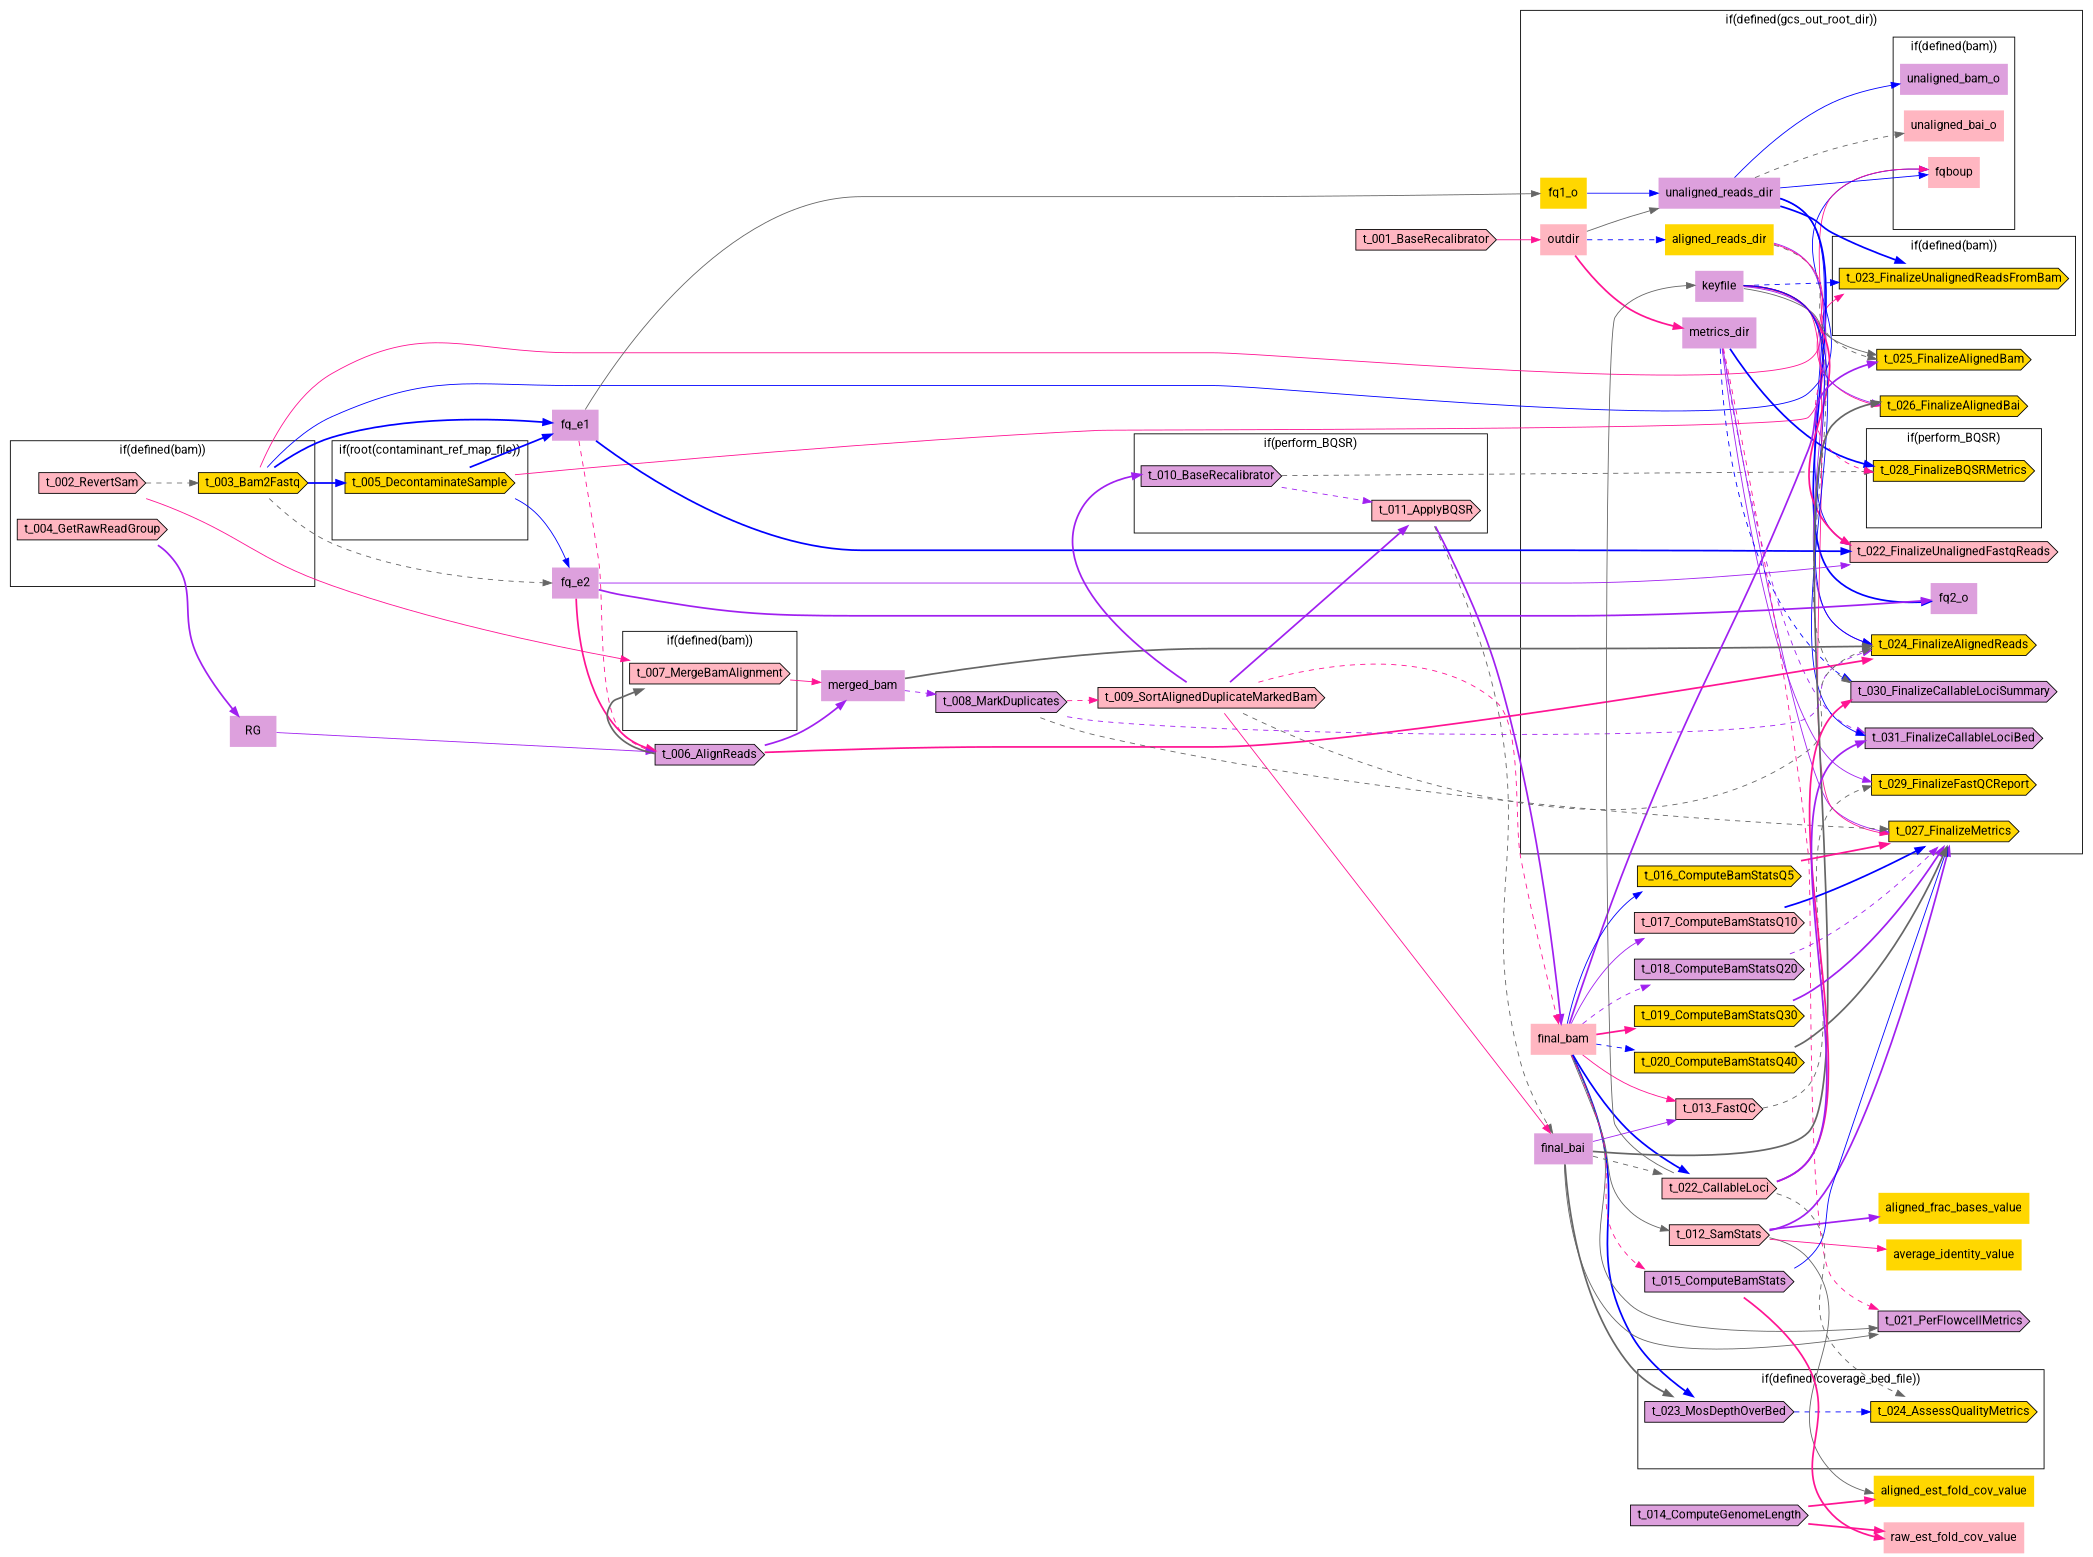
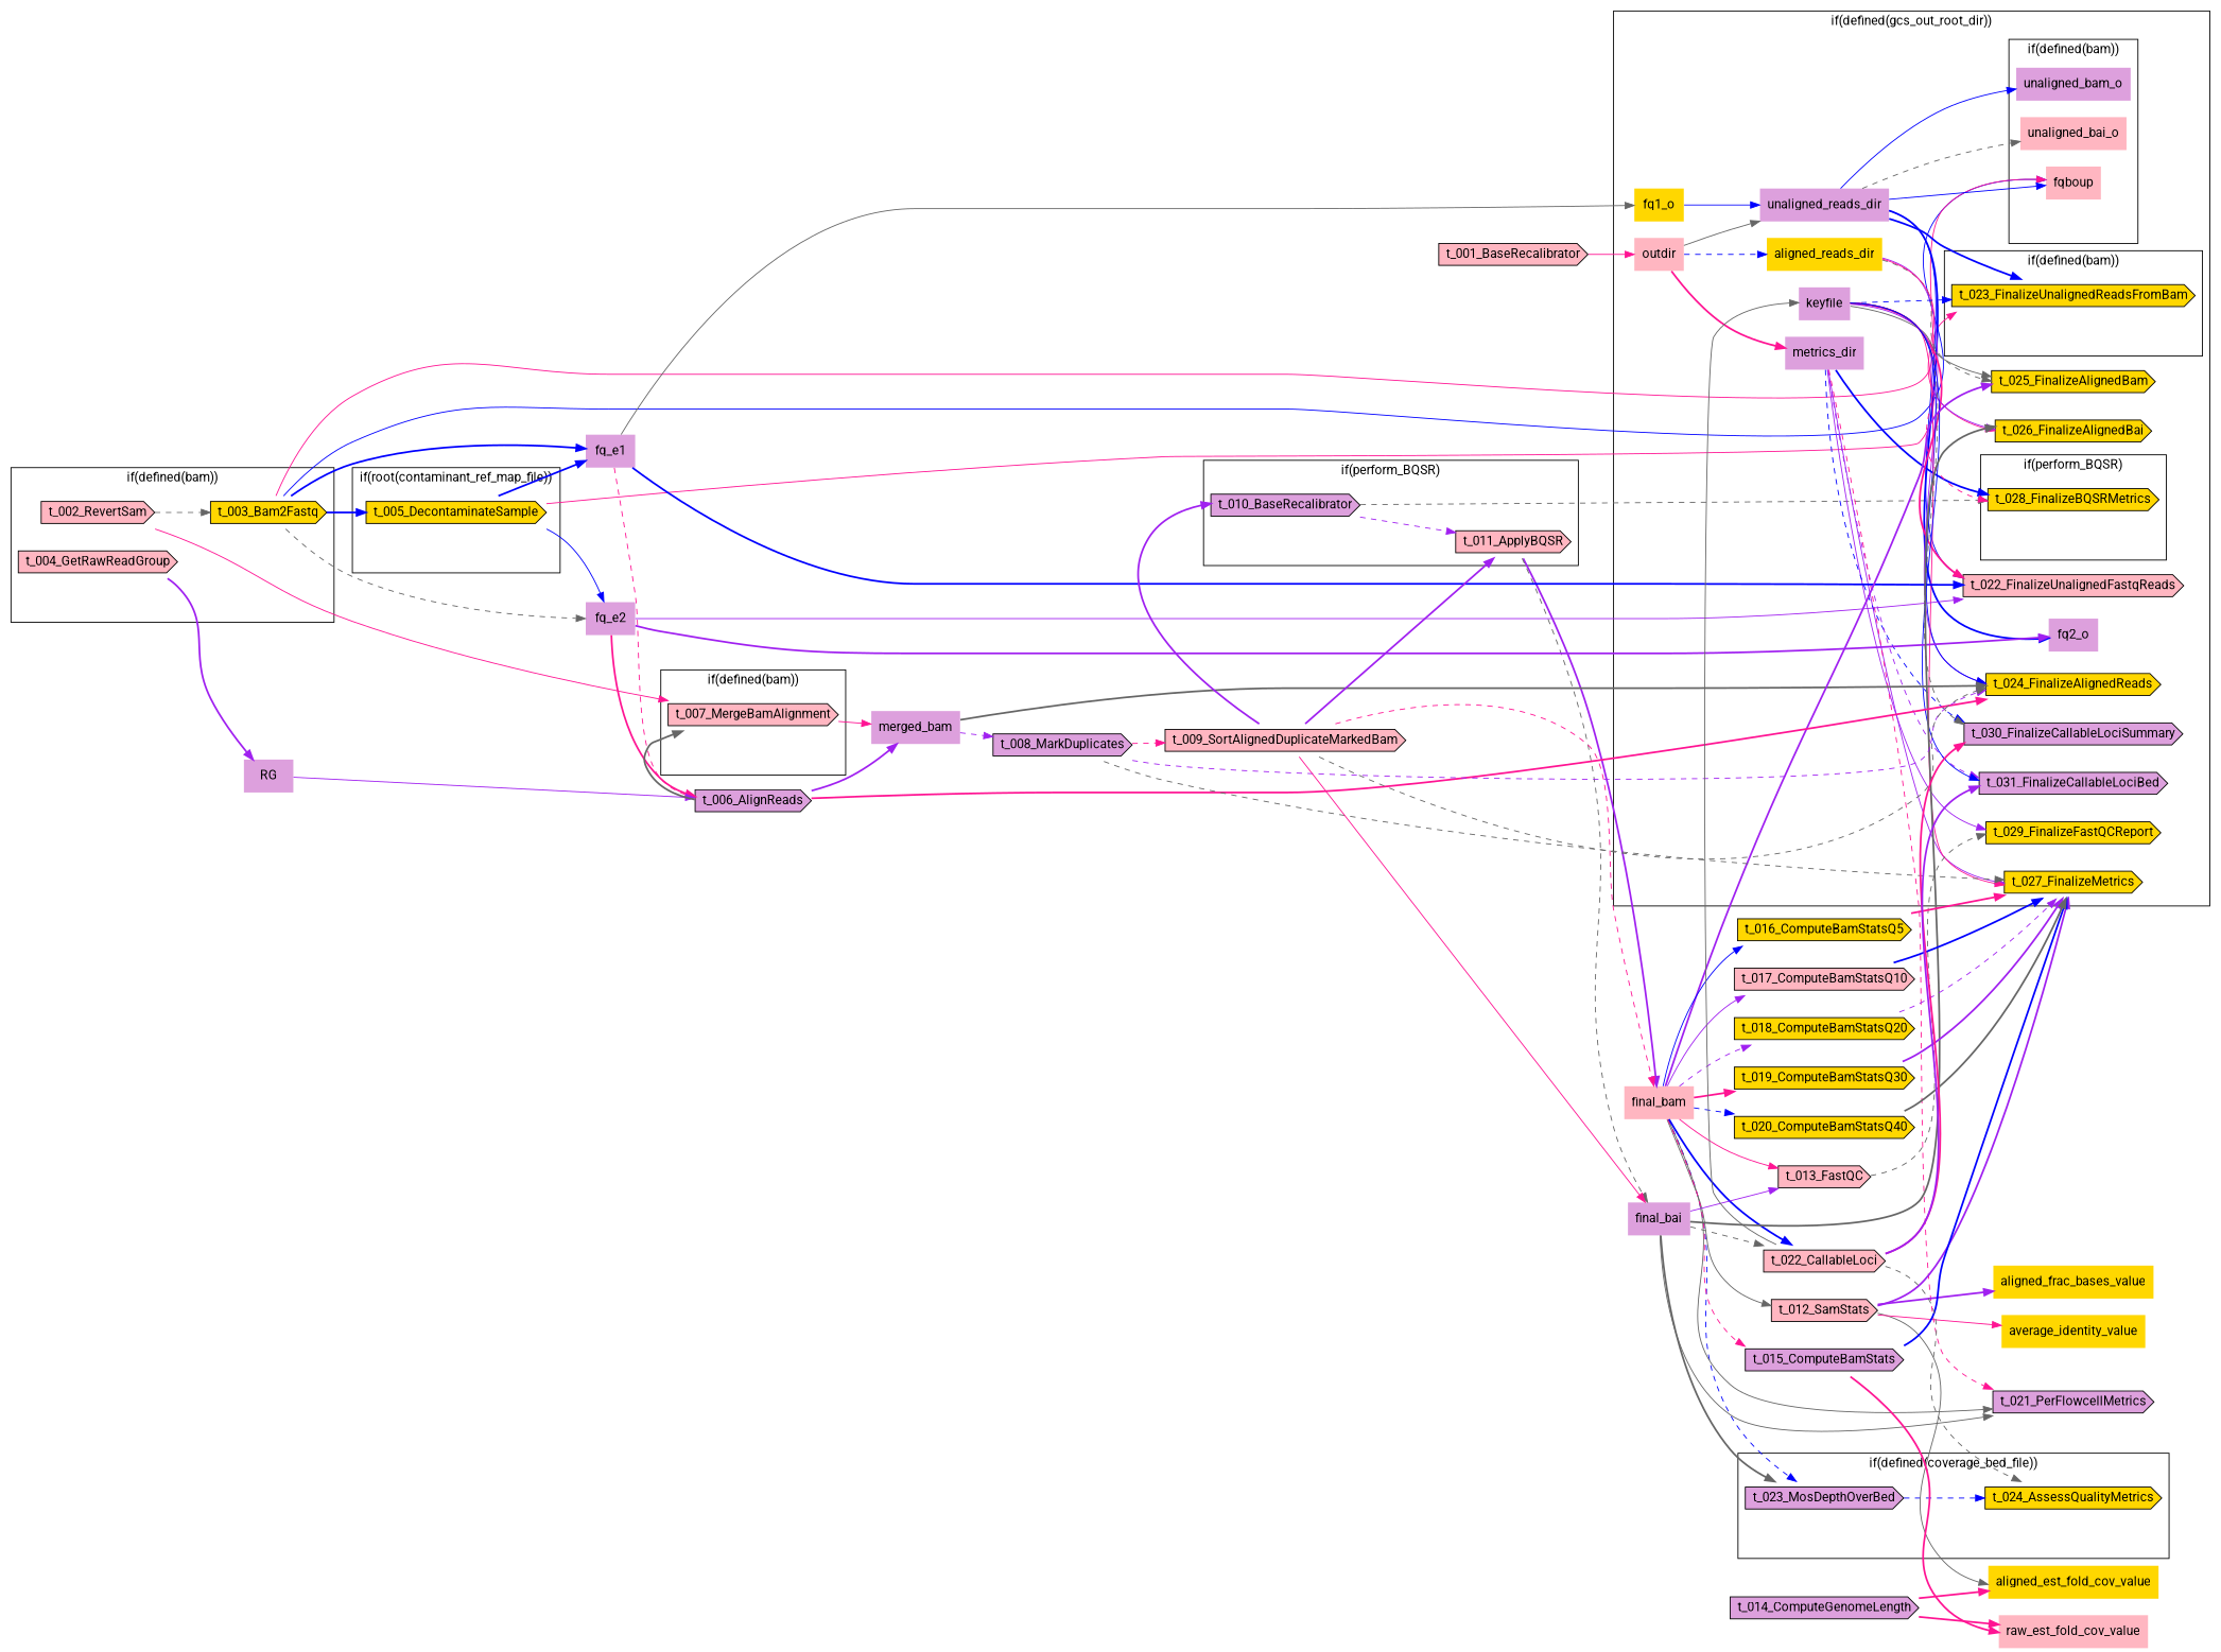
  digraph {
    compound=true
    rankdir=LR
    node [fillcolor=plum fontname=Roboto shape=cds style=filled]
    edge [color=deeppink style=solid]
    n1 [fillcolor=lightpink label=t_002_RevertSam]
    n2 [fillcolor=gold label=t_003_Bam2Fastq]
    n3 [fillcolor=lightpink label=t_004_GetRawReadGroup]
    "if-L85C5" [height=0 margin=0 style=invis width=0 fillcolor="" shape=""]
    n5 [fillcolor=gold label=t_005_DecontaminateSample]
    "if-L104C5" [height=0 margin=0 style=invis width=0 fillcolor="" shape=""]
    n7 [fillcolor=lightpink label=t_007_MergeBamAlignment]
    "if-L150C5" [height=0 margin=0 style=invis width=0 fillcolor="" shape=""]
    n9 [label=t_010_BaseRecalibrator]
    n10 [fillcolor=lightpink label=t_011_ApplyBQSR]
    "if-L181C5" [height=0 margin=0 style=invis width=0 fillcolor="" shape=""]
    n12 [label=t_023_MosDepthOverBed]
    n13 [fillcolor=gold label=t_024_AssessQualityMetrics]
    "if-L270C5" [height=0 margin=0 style=invis width=0 fillcolor="" shape=""]
    n15 [fillcolor=gold label=t_023_FinalizeUnalignedReadsFromBam]
    "if-L318C9" [height=0 margin=0 style=invis width=0 fillcolor="" shape=""]
    n17 [fillcolor=gold label=t_028_FinalizeBQSRMetrics]
    "if-L379C9" [height=0 margin=0 style=invis width=0 fillcolor="" shape=""]
    n19 [label=unaligned_bam_o shape=plaintext]
    n20 [fillcolor=lightpink label=unaligned_bai_o shape=plaintext]
    n21 [fillcolor=lightpink label=fqboup shape=plaintext]
    "if-L397C9" [height=0 margin=0 style=invis width=0 fillcolor="" shape=""]
    n23 [fillcolor=lightpink label=outdir shape=plaintext]
    n24 [label=unaligned_reads_dir shape=plaintext]
    n25 [fillcolor=gold label=aligned_reads_dir shape=plaintext]
    n26 [label=metrics_dir shape=plaintext]
    n27 [label=keyfile shape=plaintext]
    n28 [fillcolor=lightpink label=t_022_FinalizeUnalignedFastqReads]
    n29 [fillcolor=gold label=t_024_FinalizeAlignedReads]
    n30 [fillcolor=gold label=t_025_FinalizeAlignedBam]
    n31 [fillcolor=gold label=t_026_FinalizeAlignedBai]
    n32 [fillcolor=gold label=t_027_FinalizeMetrics]
    n33 [fillcolor=gold label=t_029_FinalizeFastQCReport]
    n34 [fillcolor=gold label=fq1_o shape=plaintext]
    n35 [label=fq2_o shape=plaintext]
    n36 [label=t_030_FinalizeCallableLociSummary]
    n37 [label=t_031_FinalizeCallableLociBed]
    "if-L295C5" [height=0 margin=0 style=invis width=0 fillcolor="" shape=""]
    n39 [label=fq_e1 shape=plaintext]
    n40 [label=fq_e2 shape=plaintext]
    n41 [label=RG shape=plaintext]
    n42 [label=merged_bam shape=plaintext]
    n43 [fillcolor=lightpink label=final_bam shape=plaintext]
    n44 [label=final_bai shape=plaintext]
    n45 [label=t_021_PerFlowcellMetrics]
    n46 [fillcolor=lightpink label=t_001_BaseRecalibrator]
    n47 [label=t_006_AlignReads]
    n48 [label=t_008_MarkDuplicates]
    n49 [fillcolor=lightpink label=t_009_SortAlignedDuplicateMarkedBam]
    n50 [fillcolor=lightpink label=t_012_SamStats]
    n51 [fillcolor=lightpink label=t_013_FastQC]
    n52 [label=t_015_ComputeBamStats]
    n53 [fillcolor=gold label=t_016_ComputeBamStatsQ5]
    n54 [fillcolor=lightpink label=t_017_ComputeBamStatsQ10]
-   n55 [label=t_018_ComputeBamStatsQ20]
+   n55 [fillcolor=gold label=t_018_ComputeBamStatsQ20]
    n56 [fillcolor=gold label=t_019_ComputeBamStatsQ30]
    n57 [fillcolor=gold label=t_020_ComputeBamStatsQ40]
    n58 [fillcolor=lightpink label=t_022_CallableLoci]
    n59 [fillcolor=gold label=aligned_frac_bases_value shape=plaintext]
    n60 [fillcolor=gold label=aligned_est_fold_cov_value shape=plaintext]
    n61 [fillcolor=gold label=average_identity_value shape=plaintext]
    n62 [fillcolor=lightpink label=raw_est_fold_cov_value shape=plaintext]
    n63 [label=t_014_ComputeGenomeLength]
    subgraph cluster_1 {
      fontname=Roboto
      label="if(defined(bam))"
      rank=same
      n1
      n2
      n3
      "if-L85C5"
    }
    subgraph cluster_2 {
      fontname=Roboto
      label="if(defined(bam))"
      rank=same
      n7
      "if-L150C5"
    }
    subgraph cluster_3 {
      fontname=Roboto
      label="if(root(contaminant_ref_map_file))"
      rank=same
      n5
      "if-L104C5"
    }
    subgraph cluster_4 {
      fontname=Roboto
      label="if(perform_BQSR)"
      rank=same
      n9
      n10
      "if-L181C5"
    }
    subgraph cluster_5 {
      fontname=Roboto
      label="if(defined(coverage_bed_file))"
      rank=same
      n12
      n13
      "if-L270C5"
    }
    subgraph cluster_6 {
      fontname=Roboto
      label="if(defined(gcs_out_root_dir))"
      rank=same
      n23
      n24
      n25
      n26
      n27
      n28
      n29
      n30
      n31
      n32
      n33
      n34
      n35
      n36
      n37
      "if-L295C5"
      subgraph cluster_7 {
        fontname=Roboto
        label="if(defined(bam))"
        rank=same
        n15
        "if-L318C9"
      }
      subgraph cluster_8 {
        fontname=Roboto
        label="if(perform_BQSR)"
        rank=same
        n17
        "if-L379C9"
      }
      subgraph cluster_9 {
        fontname=Roboto
        label="if(defined(bam))"
        rank=same
        n19
        n20
        n21
        "if-L397C9"
      }
    }
    n1 -> n2 [color=gray40 style=dashed]
    n1 -> n7
    n2 -> n5 [color=blue style=bold]
    n2 -> n15
    n2 -> n21 [color=blue]
    n2 -> n39 [color=blue style=bold]
    n2 -> n40 [color=gray40 style=dashed]
    n3 -> n41 [color=purple style=bold]
    n5 -> n21
    n5 -> n39 [color=blue style=bold]
    n5 -> n40 [color=blue]
    n7 -> n42
    n9 -> n10 [color=purple style=dashed]
    n9 -> n17 [color=gray40 style=dashed]
    n10 -> n43 [color=purple style=bold]
    n10 -> n44 [color=gray40 style=dashed]
    n12 -> n13 [color=blue style=dashed]
    n23 -> n24 [color=gray40]
    n23 -> n25 [color=blue style=dashed]
    n23 -> n26 [style=bold]
    n24 -> n15 [color=blue style=bold]
    n24 -> n19 [color=blue]
    n24 -> n20 [color=gray40 style=dashed]
    n24 -> n21 [color=blue]
    n24 -> n28 [color=blue]
    n24 -> n35 [color=blue style=bold]
    n25 -> n29 [color=purple]
    n25 -> n30 [color=gray40 style=dashed]
    n25 -> n31
    n26 -> n17 [color=blue style=bold]
    n26 -> n32 [color=purple]
    n26 -> n33 [color=purple]
    n26 -> n36 [color=blue style=dashed]
    n26 -> n37 [color=purple style=dashed]
    n26 -> n45 [style=dashed]
    n27 -> n15 [color=blue style=dashed]
    n27 -> n17 [style=dashed]
    n27 -> n28 [style=bold]
    n27 -> n29 [color=blue]
    n27 -> n30 [color=gray40]
    n27 -> n31 [color=purple]
    n27 -> n32
    n27 -> n36 [color=gray40 style=dashed]
    n27 -> n37 [color=blue]
    n34 -> n24 [color=blue]
    n39 -> n28 [color=blue style=bold]
    n39 -> n34 [color=gray40]
    n39 -> n47 [style=dashed]
    n40 -> n28 [color=purple]
    n40 -> n35 [color=purple style=bold]
    n40 -> n47 [style=bold]
    n41 -> n47 [color=purple]
    n42 -> n29 [color=gray40 style=bold]
    n42 -> n48 [color=purple style=dashed]
-   n43 -> n12 [color=blue style=bold]
+   n43 -> n12 [color=blue style=dashed]
    n43 -> n30 [color=purple style=bold]
    n43 -> n45 [color=gray40]
    n43 -> n50 [color=gray40]
    n43 -> n51
    n43 -> n52 [style=dashed]
    n43 -> n53 [color=blue]
    n43 -> n54 [color=purple]
    n43 -> n55 [color=purple style=dashed]
    n43 -> n56 [style=bold]
    n43 -> n57 [color=blue style=dashed]
    n43 -> n58 [color=blue style=bold]
    n44 -> n12 [color=gray40 style=bold]
    n44 -> n31 [color=gray40 style=bold]
    n44 -> n45 [color=gray40]
    n44 -> n51 [color=purple]
    n44 -> n58 [color=gray40 style=dashed]
    n46 -> n23
    n47 -> n7 [color=gray40 style=bold]
    n47 -> n29 [style=bold]
    n47 -> n42 [color=purple style=bold]
    n48 -> n29 [color=purple style=dashed]
    n48 -> n32 [color=gray40 style=dashed]
    n48 -> n49 [style=dashed]
    n49 -> n9 [color=purple style=bold]
    n49 -> n10 [color=purple style=bold]
    n49 -> n29 [color=gray40 style=dashed]
    n49 -> n43 [style=dashed]
    n49 -> n44
    n50 -> n32 [color=purple style=bold]
    n50 -> n59 [color=purple style=bold]
    n50 -> n60 [color=gray40]
    n50 -> n61
    n51 -> n33 [color=gray40 style=dashed]
-   n52 -> n32 [color=blue]
+   n52 -> n32 [color=blue style=bold]
    n52 -> n62 [style=bold]
    n53 -> n32 [style=bold]
    n54 -> n32 [color=blue style=bold]
    n55 -> n32 [color=purple style=dashed]
    n56 -> n32 [color=purple style=bold]
    n57 -> n32 [color=gray40 style=bold]
    n58 -> n13 [color=gray40 style=dashed]
    n58 -> n27 [color=gray40]
    n58 -> n36 [style=bold]
    n58 -> n37 [color=purple style=bold]
    n63 -> n60 [style=bold]
    n63 -> n62 [style=bold]
  }
